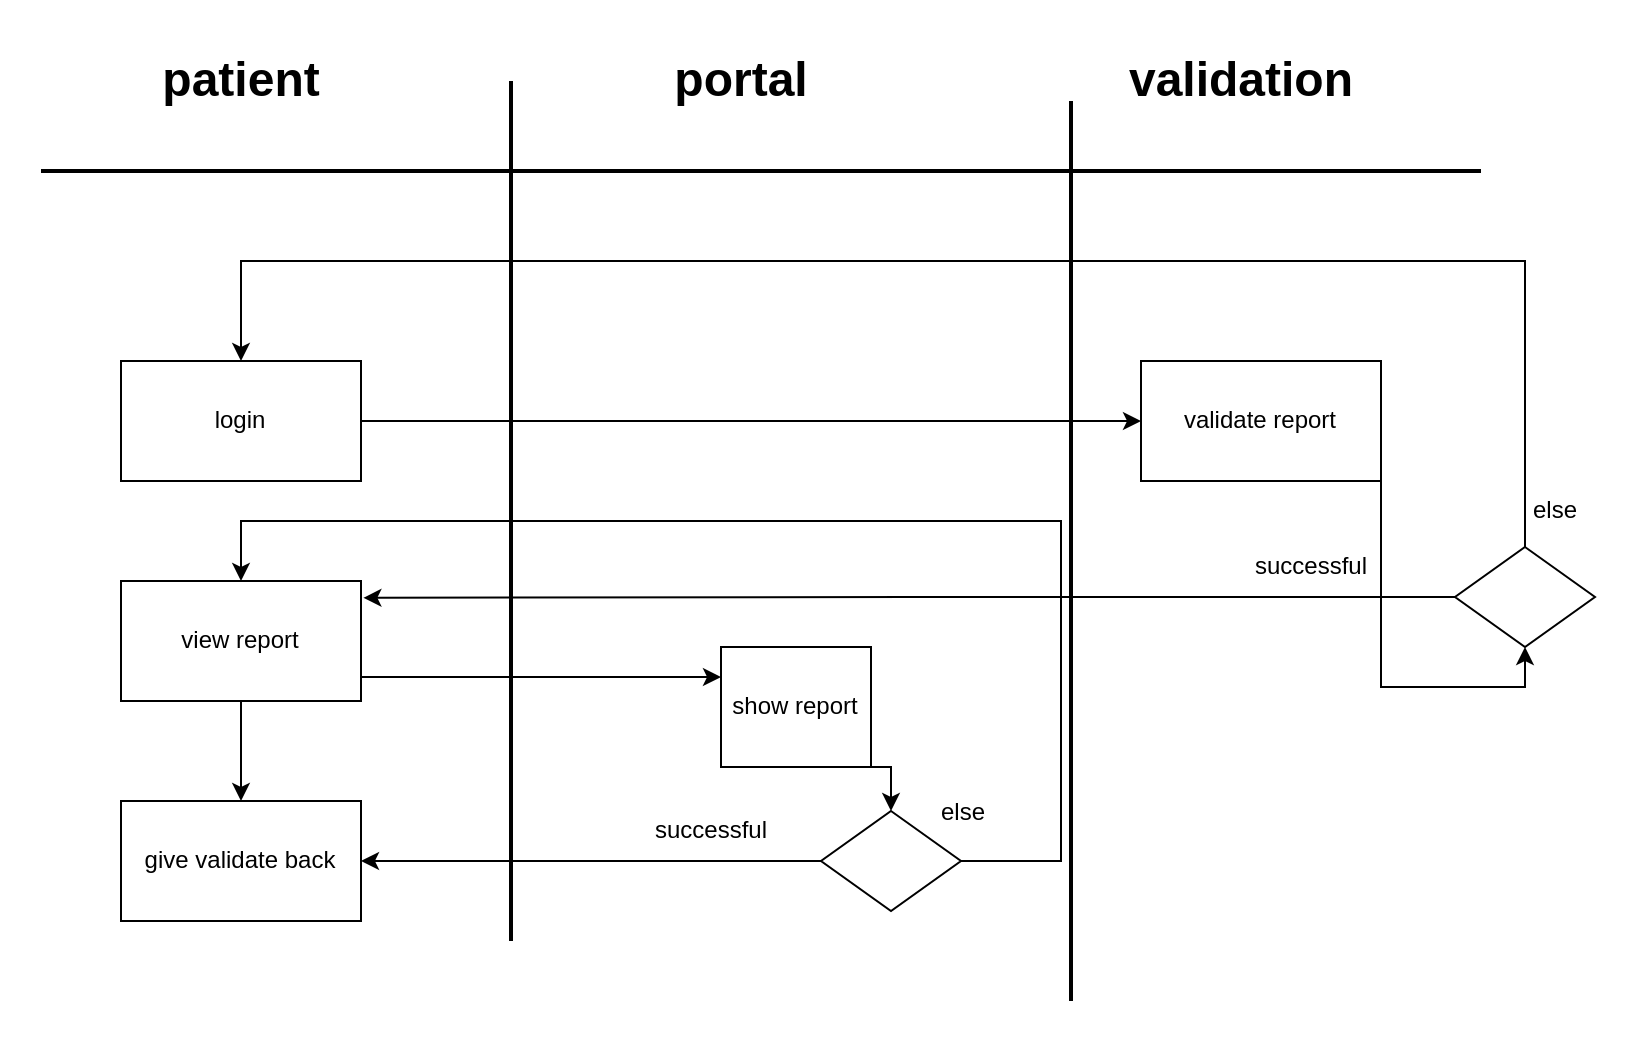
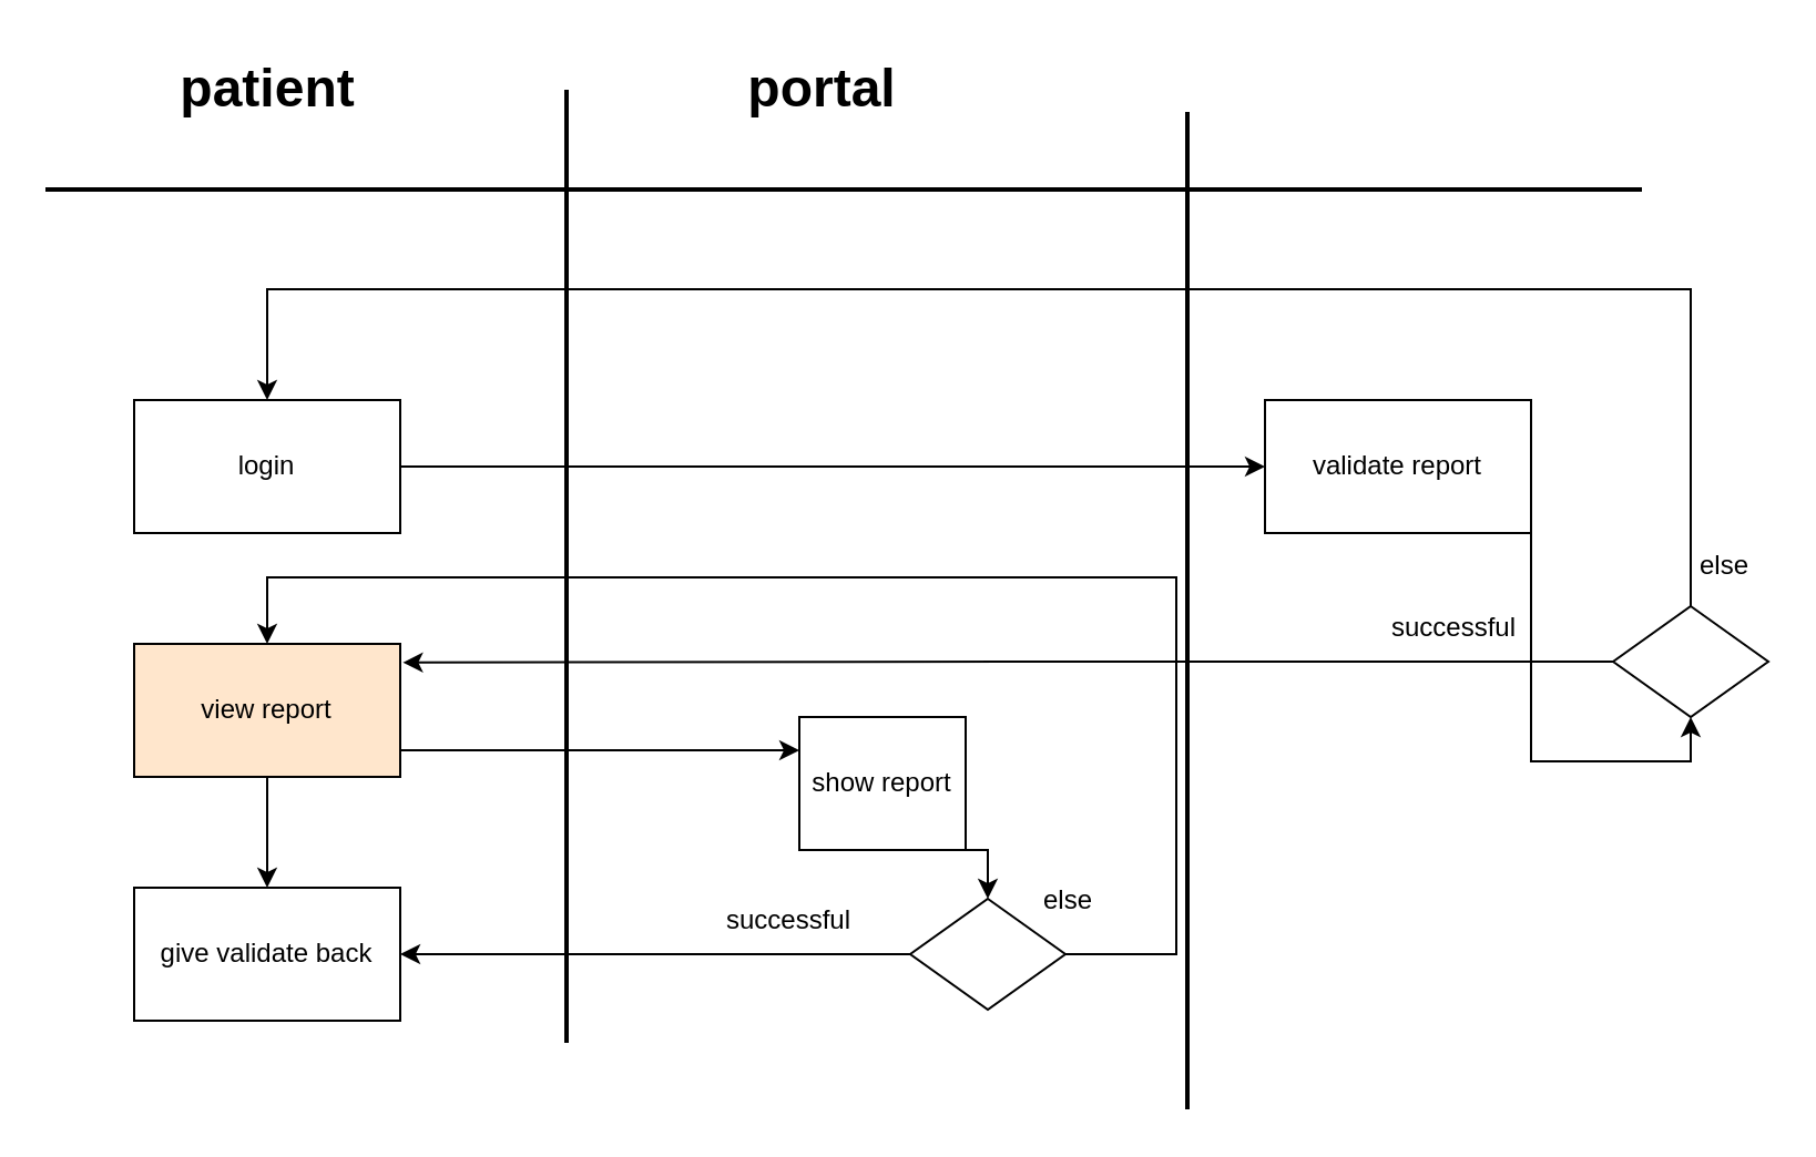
  <mxCell id="0" />
  <mxCell id="1" parent="0" />
  <mxCell id="2" value="" parent="1" vertex="1" style="rounded=0;whiteSpace=wrap;html=1;"><mxGeometry as="geometry" height="60" width="120" y="180" x="60" /></mxCell>
  <mxCell id="3" value="" parent="1" vertex="1" style="rounded=0;whiteSpace=wrap;html=1;"><mxGeometry as="geometry" height="60" width="120" y="290" x="60" /></mxCell>
  <mxCell id="4" value="give validate back" parent="1" vertex="1" style="rounded=0;whiteSpace=wrap;html=1;"><mxGeometry as="geometry" height="60" width="120" y="400" x="60" /></mxCell>
  <mxCell id="5" parent="1" style="edgeStyle=orthogonalEdgeStyle;rounded=0;orthogonalLoop=1;jettySize=auto;html=1;exitX=1;exitY=1;exitDx=0;exitDy=0;entryX=0.5;entryY=1;entryDx=0;entryDy=0;" edge="1" target="16" source="6"><mxGeometry as="geometry" relative="1" /></mxCell>
  <mxCell id="6" value="validate report" parent="1" vertex="1" style="rounded=0;whiteSpace=wrap;html=1;"><mxGeometry as="geometry" height="60" width="120" y="180" x="570" /></mxCell>
  <mxCell id="7" value="patient" parent="1" vertex="1" style="text;strokeColor=none;fillColor=none;html=1;fontSize=24;fontStyle=1;verticalAlign=middle;align=center;"><mxGeometry x="70" y="20" as="geometry" height="40" width="100" /></mxCell>
  <mxCell id="8" value="portal" parent="1" vertex="1" style="text;strokeColor=none;fillColor=none;html=1;fontSize=24;fontStyle=1;verticalAlign=middle;align=center;"><mxGeometry as="geometry" height="40" width="100" y="20" x="320" /></mxCell>
- <mxCell id="9" value="validation" parent="1" vertex="1" style="text;strokeColor=none;fillColor=none;html=1;fontSize=24;fontStyle=1;verticalAlign=middle;align=center;"><mxGeometry as="geometry" height="40" width="100" y="20" x="570" /></mxCell>
  <mxCell id="10" value="" parent="1" vertex="1" style="line;strokeWidth=2;direction=south;html=1;"><mxGeometry as="geometry" height="430" width="10" y="40" x="250" /></mxCell>
  <mxCell id="11" value="" parent="1" vertex="1" style="line;strokeWidth=2;direction=south;html=1;"><mxGeometry as="geometry" height="450" width="10" y="50" x="530" /></mxCell>
  <mxCell id="12" value="" parent="1" vertex="1" style="line;strokeWidth=2;direction=west;html=1;"><mxGeometry as="geometry" height="10" width="720" y="80" x="20" /></mxCell>
  <mxCell id="13" value="login" parent="1" vertex="1" style="text;html=1;align=center;verticalAlign=middle;resizable=0;points=[];autosize=1;"><mxGeometry as="geometry" height="20" width="40" y="200" x="100" /></mxCell>
  <mxCell id="14" parent="1" style="edgeStyle=orthogonalEdgeStyle;rounded=0;orthogonalLoop=1;jettySize=auto;html=1;exitX=0.5;exitY=0;exitDx=0;exitDy=0;entryX=0.5;entryY=0;entryDx=0;entryDy=0;" edge="1" target="2" source="16"><mxGeometry as="geometry" relative="1"><Array as="points"><mxPoint y="130" x="762" /><mxPoint y="130" x="120" /></Array></mxGeometry></mxCell>
  <mxCell id="15" parent="1" style="edgeStyle=orthogonalEdgeStyle;rounded=0;orthogonalLoop=1;jettySize=auto;html=1;exitX=0;exitY=0.5;exitDx=0;exitDy=0;entryX=1.01;entryY=0.14;entryDx=0;entryDy=0;entryPerimeter=0;" edge="1" target="22" source="16"><mxGeometry as="geometry" relative="1" /></mxCell>
  <mxCell id="16" value="" parent="1" vertex="1" style="rhombus;whiteSpace=wrap;html=1;"><mxGeometry as="geometry" height="50" width="70" y="273" x="727" /></mxCell>
  <mxCell id="17" value="successful" parent="1" vertex="1" style="text;html=1;align=center;verticalAlign=middle;resizable=0;points=[];autosize=1;"><mxGeometry as="geometry" height="20" width="70" y="273" x="620" /></mxCell>
  <mxCell id="18" parent="1" style="edgeStyle=orthogonalEdgeStyle;rounded=0;orthogonalLoop=1;jettySize=auto;html=1;exitX=1;exitY=0.5;exitDx=0;exitDy=0;entryX=0;entryY=0.5;entryDx=0;entryDy=0;" edge="1" target="6" source="19"><mxGeometry as="geometry" relative="1" /></mxCell>
  <mxCell id="19" value="login" parent="1" vertex="1" style="rounded=0;whiteSpace=wrap;html=1;"><mxGeometry as="geometry" height="60" width="120" y="180" x="60" /></mxCell>
  <mxCell id="20" parent="1" style="edgeStyle=orthogonalEdgeStyle;rounded=0;orthogonalLoop=1;jettySize=auto;html=1;exitX=0.5;exitY=1;exitDx=0;exitDy=0;entryX=0.5;entryY=0;entryDx=0;entryDy=0;" edge="1" target="4" source="22"><mxGeometry as="geometry" relative="1" /></mxCell>
  <mxCell id="21" parent="1" style="edgeStyle=orthogonalEdgeStyle;rounded=0;orthogonalLoop=1;jettySize=auto;html=1;exitX=1;exitY=0.75;exitDx=0;exitDy=0;entryX=0;entryY=0.25;entryDx=0;entryDy=0;" edge="1" target="25" source="22"><mxGeometry as="geometry" relative="1"><Array as="points"><mxPoint y="338" x="180" /></Array></mxGeometry></mxCell>
- <mxCell id="22" value="view report" parent="1" vertex="1" style="rounded=0;whiteSpace=wrap;html=1;"><mxGeometry as="geometry" height="60" width="120" y="290" x="60" /></mxCell>
+ <mxCell id="22" value="view report" parent="1" vertex="1" style="rounded=0;whiteSpace=wrap;html=1;fillColor=#ffe6cc;"><mxGeometry as="geometry" height="60" width="120" y="290" x="60" /></mxCell>
  <mxCell id="23" value="else" parent="1" vertex="1" style="text;html=1;align=center;verticalAlign=middle;resizable=0;points=[];autosize=1;"><mxGeometry as="geometry" height="20" width="40" y="245" x="757" /></mxCell>
  <mxCell id="24" parent="1" style="edgeStyle=orthogonalEdgeStyle;rounded=0;orthogonalLoop=1;jettySize=auto;html=1;exitX=0.75;exitY=1;exitDx=0;exitDy=0;entryX=0.5;entryY=0;entryDx=0;entryDy=0;" edge="1" target="29" source="25"><mxGeometry as="geometry" relative="1" /></mxCell>
  <mxCell id="25" value="show report" parent="1" vertex="1" style="rounded=0;whiteSpace=wrap;html=1;"><mxGeometry x="360" y="323" as="geometry" height="60" width="75" /></mxCell>
  <mxCell id="26" parent="1" style="edgeStyle=orthogonalEdgeStyle;rounded=0;orthogonalLoop=1;jettySize=auto;html=1;exitX=0;exitY=0.5;exitDx=0;exitDy=0;entryX=1;entryY=0.5;entryDx=0;entryDy=0;" edge="1" target="4" source="29"><mxGeometry as="geometry" relative="1" /></mxCell>
  <mxCell id="27" parent="1" style="edgeStyle=orthogonalEdgeStyle;rounded=0;orthogonalLoop=1;jettySize=auto;html=1;exitX=1;exitY=0.5;exitDx=0;exitDy=0;entryX=0.5;entryY=0;entryDx=0;entryDy=0;" edge="1" target="22" source="29"><mxGeometry as="geometry" relative="1"><Array as="points"><mxPoint y="430" x="530" /><mxPoint y="260" x="530" /><mxPoint y="260" x="120" /></Array></mxGeometry></mxCell>
  <mxCell id="28" value="else" parent="27" vertex="1" style="text;html=1;align=center;verticalAlign=middle;resizable=0;points=[];labelBackgroundColor=#ffffff;" connectable="0"><mxGeometry as="geometry" y="4" x="-0.897" relative="1"><mxPoint as="offset" y="-21" x="-34" /></mxGeometry></mxCell>
  <mxCell id="29" value="" parent="1" vertex="1" style="rhombus;whiteSpace=wrap;html=1;"><mxGeometry as="geometry" height="50" width="70" y="405" x="410" /></mxCell>
  <mxCell id="30" value="successful" parent="1" vertex="1" style="text;html=1;align=center;verticalAlign=middle;resizable=0;points=[];autosize=1;"><mxGeometry as="geometry" height="20" width="70" y="405" x="320" /></mxCell>
